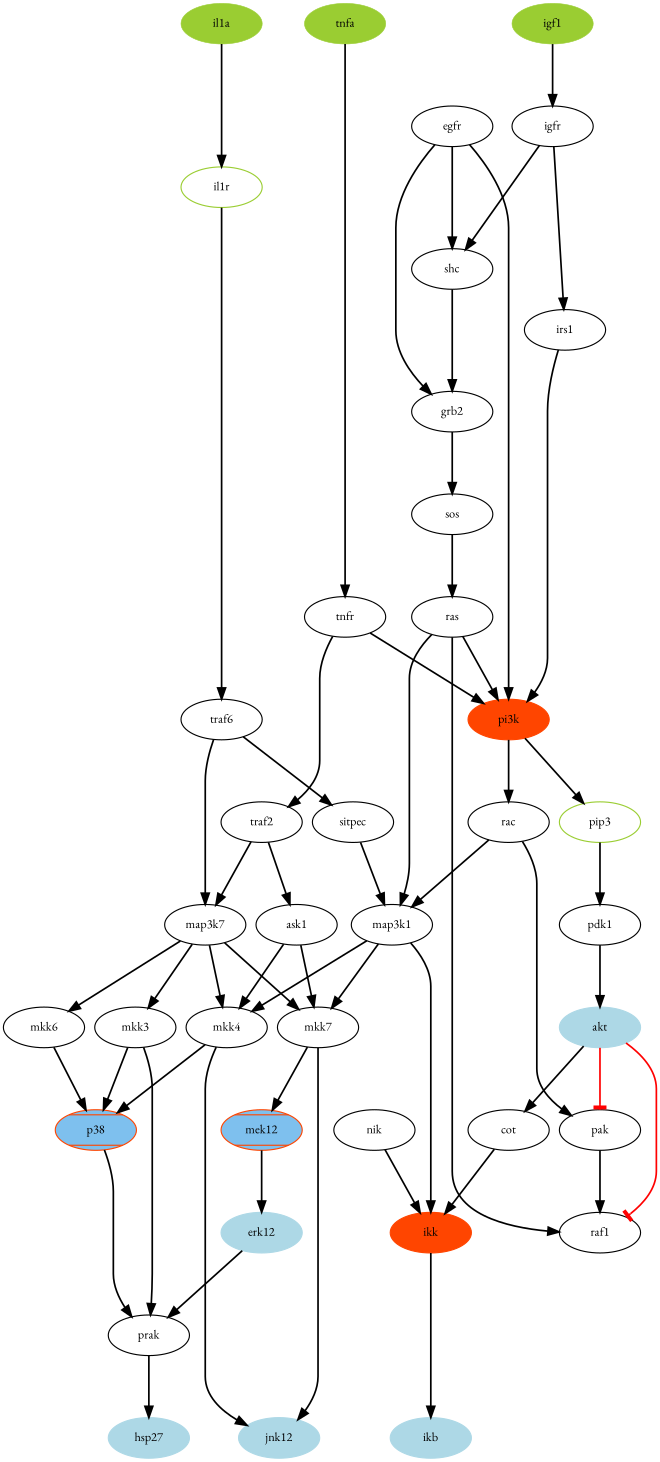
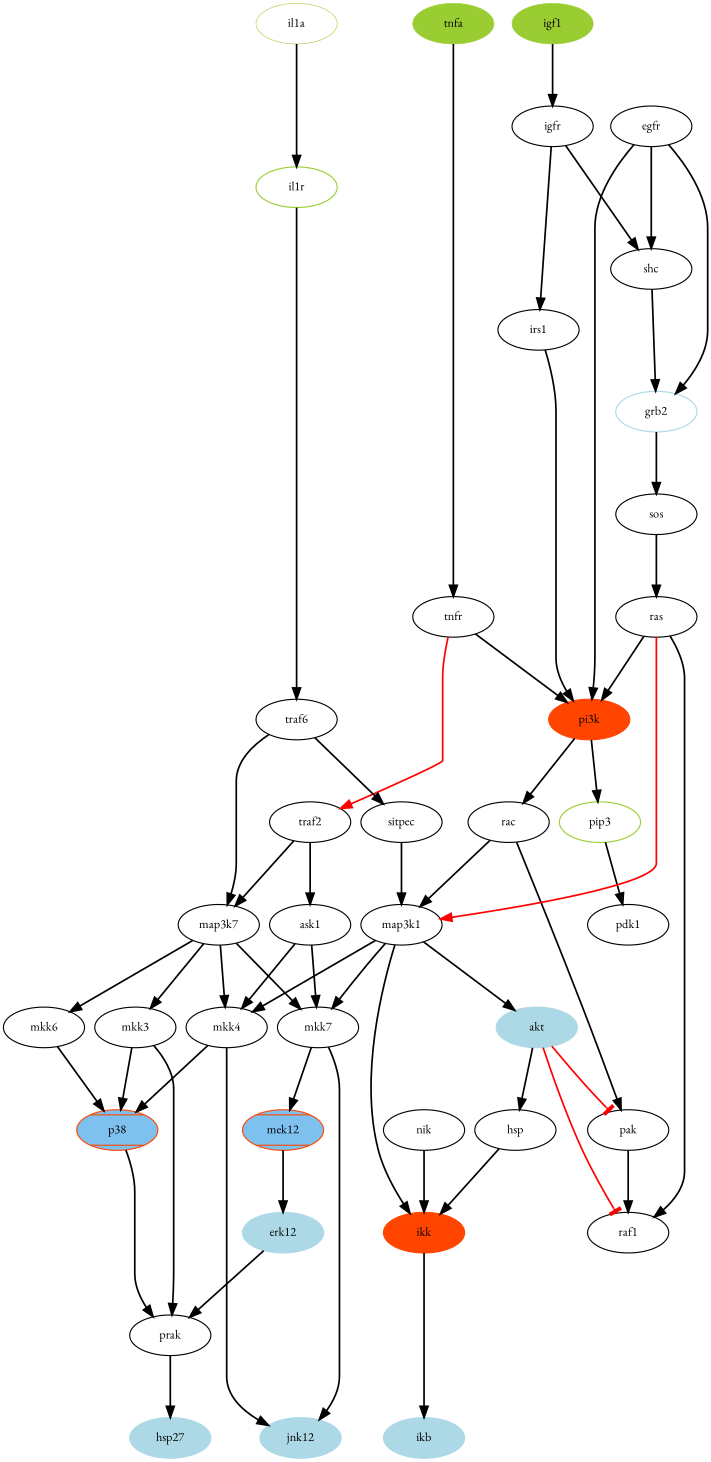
  digraph {
    bgcolor=white
    fontcolor=black
    fontname="EB Garamond"
    rank=same
    rankdir=TB
    splines=TRUE
    node [color=black fillcolor=white fixedsize=FALSE fontcolor=black fontname="EB Garamond" fontsize=22 shape=ellipse style="filled, bold"]
    edge [arrowhead=normal arrowsize=2 arrowtail=none color=black dir=forward fontcolor=black fontname="EB Garamond" fontsize=14 headport=center labelfontsize=11 minlen=3 penwidth=3 style=solid weight=1]
    n1 [color=lightblue fillcolor=lightblue height=1 label=hsp27 width=2]
    n2 [color=lightblue fillcolor=lightblue height=1 label=jnk12 width=2]
    n3 [color=lightblue fillcolor=lightblue height=1 label=ikb width=2]
    n4 [color=olivedrab3 fillcolor=olivedrab3 height=1 label=igf1 style=filled width=2]
-   n5 [color=olivedrab3 fillcolor=olivedrab3 height=1 label=il1a style=filled width=2]
+   n5 [color=olivedrab3 height=1 label=il1a style=filled width=2]
    n6 [color=olivedrab3 fillcolor=olivedrab3 height=1 label=tnfa style=filled width=2]
    n7 [height=1 label=igfr width=2]
    n8 [height=1 label=egfr width=2]
    n9 [height=1 label=irs1 width=2]
    n10 [height=1 label=shc width=2]
-   n11 [height=1 label=grb2 width=2]
+   n11 [color=lightblue height=1 label=grb2 width=2]
    n12 [color=orangered fillcolor=orangered height=1 label=pi3k width=2]
    n13 [color=olivedrab3 height=1 label=il1r width=2]
    n14 [height=1 label=tnfr width=2]
    n15 [height=1 label=sos width=2]
    n16 [color=olivedrab3 height=1 label=pip3 width=2]
    n17 [height=1 label=rac width=2]
    n18 [height=1 label=traf6 width=2]
    n19 [height=1 label=traf2 width=2]
    n20 [height=1 label=prak width=2]
    n21 [height=1 label=map3k7 width=2]
    n22 [height=1 label=mkk4 width=2]
    n23 [height=1 label=mkk7 width=2]
    n24 [height=1 label=mkk6 width=2]
    n25 [height=1 label=mkk3 width=2]
    n26 [height=1 label=nik width=2]
    n27 [color=orangered fillcolor=orangered height=1 label=ikk width=2]
    n28 [color=orangered fillcolor=SkyBlue2 height=1 label=p38 style="filled,bold,diagonals" width=2]
    n29 [color=orangered fillcolor=SkyBlue2 height=1 label=mek12 style="filled,bold,diagonals" width=2]
    n30 [height=1 label=pdk1 width=2]
    n31 [color=lightblue fillcolor=lightblue height=1 label=akt width=2]
    n32 [height=1 label=pak width=2]
    n33 [height=1 label=raf1 width=2]
    n34 [height=1 label=map3k1 width=2]
    n35 [color=lightblue fillcolor=lightblue height=1 label=erk12 width=2]
    n36 [height=1 label=ras width=2]
-   n37 [height=1 label=cot width=2]
+   n37 [height=1 label=hsp width=2]
    n38 [height=1 label=sitpec width=2]
    n39 [height=1 label=ask1 width=2]
    subgraph sub_1 {
      rank=sink
      n1
      n2
      n3
    }
    subgraph sub_2 {
      rank=source
      n4
      n5
      n6
    }
    subgraph sub_3 {
      n7
      n8
    }
    n4 -> n7
    n5 -> n13
    n6 -> n14
    n7 -> n9
    n7 -> n10
    n8 -> n10
    n8 -> n11
    n8 -> n12
    n9 -> n12
    n10 -> n11
    n11 -> n15
    n12 -> n16
    n12 -> n17
    n13 -> n18
    n14 -> n12
-   n14 -> n19
+   n14 -> n19 [color=red]
    n15 -> n36
    n16 -> n30
    n17 -> n32
    n17 -> n34
    n18 -> n21
    n18 -> n38
    n19 -> n21
    n19 -> n39
    n20 -> n1
    n21 -> n22
    n21 -> n23
    n21 -> n24
    n21 -> n25
    n22 -> n2
    n22 -> n28
    n23 -> n2
    n23 -> n29
    n24 -> n28
    n25 -> n20
    n25 -> n28
    n26 -> n27
    n27 -> n3
    n28 -> n20
    n29 -> n35
-   n30 -> n31
+   n34 -> n31
    n31 -> n32 [arrowhead=tee color=red]
    n31 -> n33 [arrowhead=tee color=red]
    n31 -> n37
    n32 -> n33
    n34 -> n22
    n34 -> n23
    n34 -> n27
    n35 -> n20
    n36 -> n12
    n36 -> n33
-   n36 -> n34
+   n36 -> n34 [color=red]
    n37 -> n27
    n38 -> n34
    n39 -> n22
    n39 -> n23
  }
